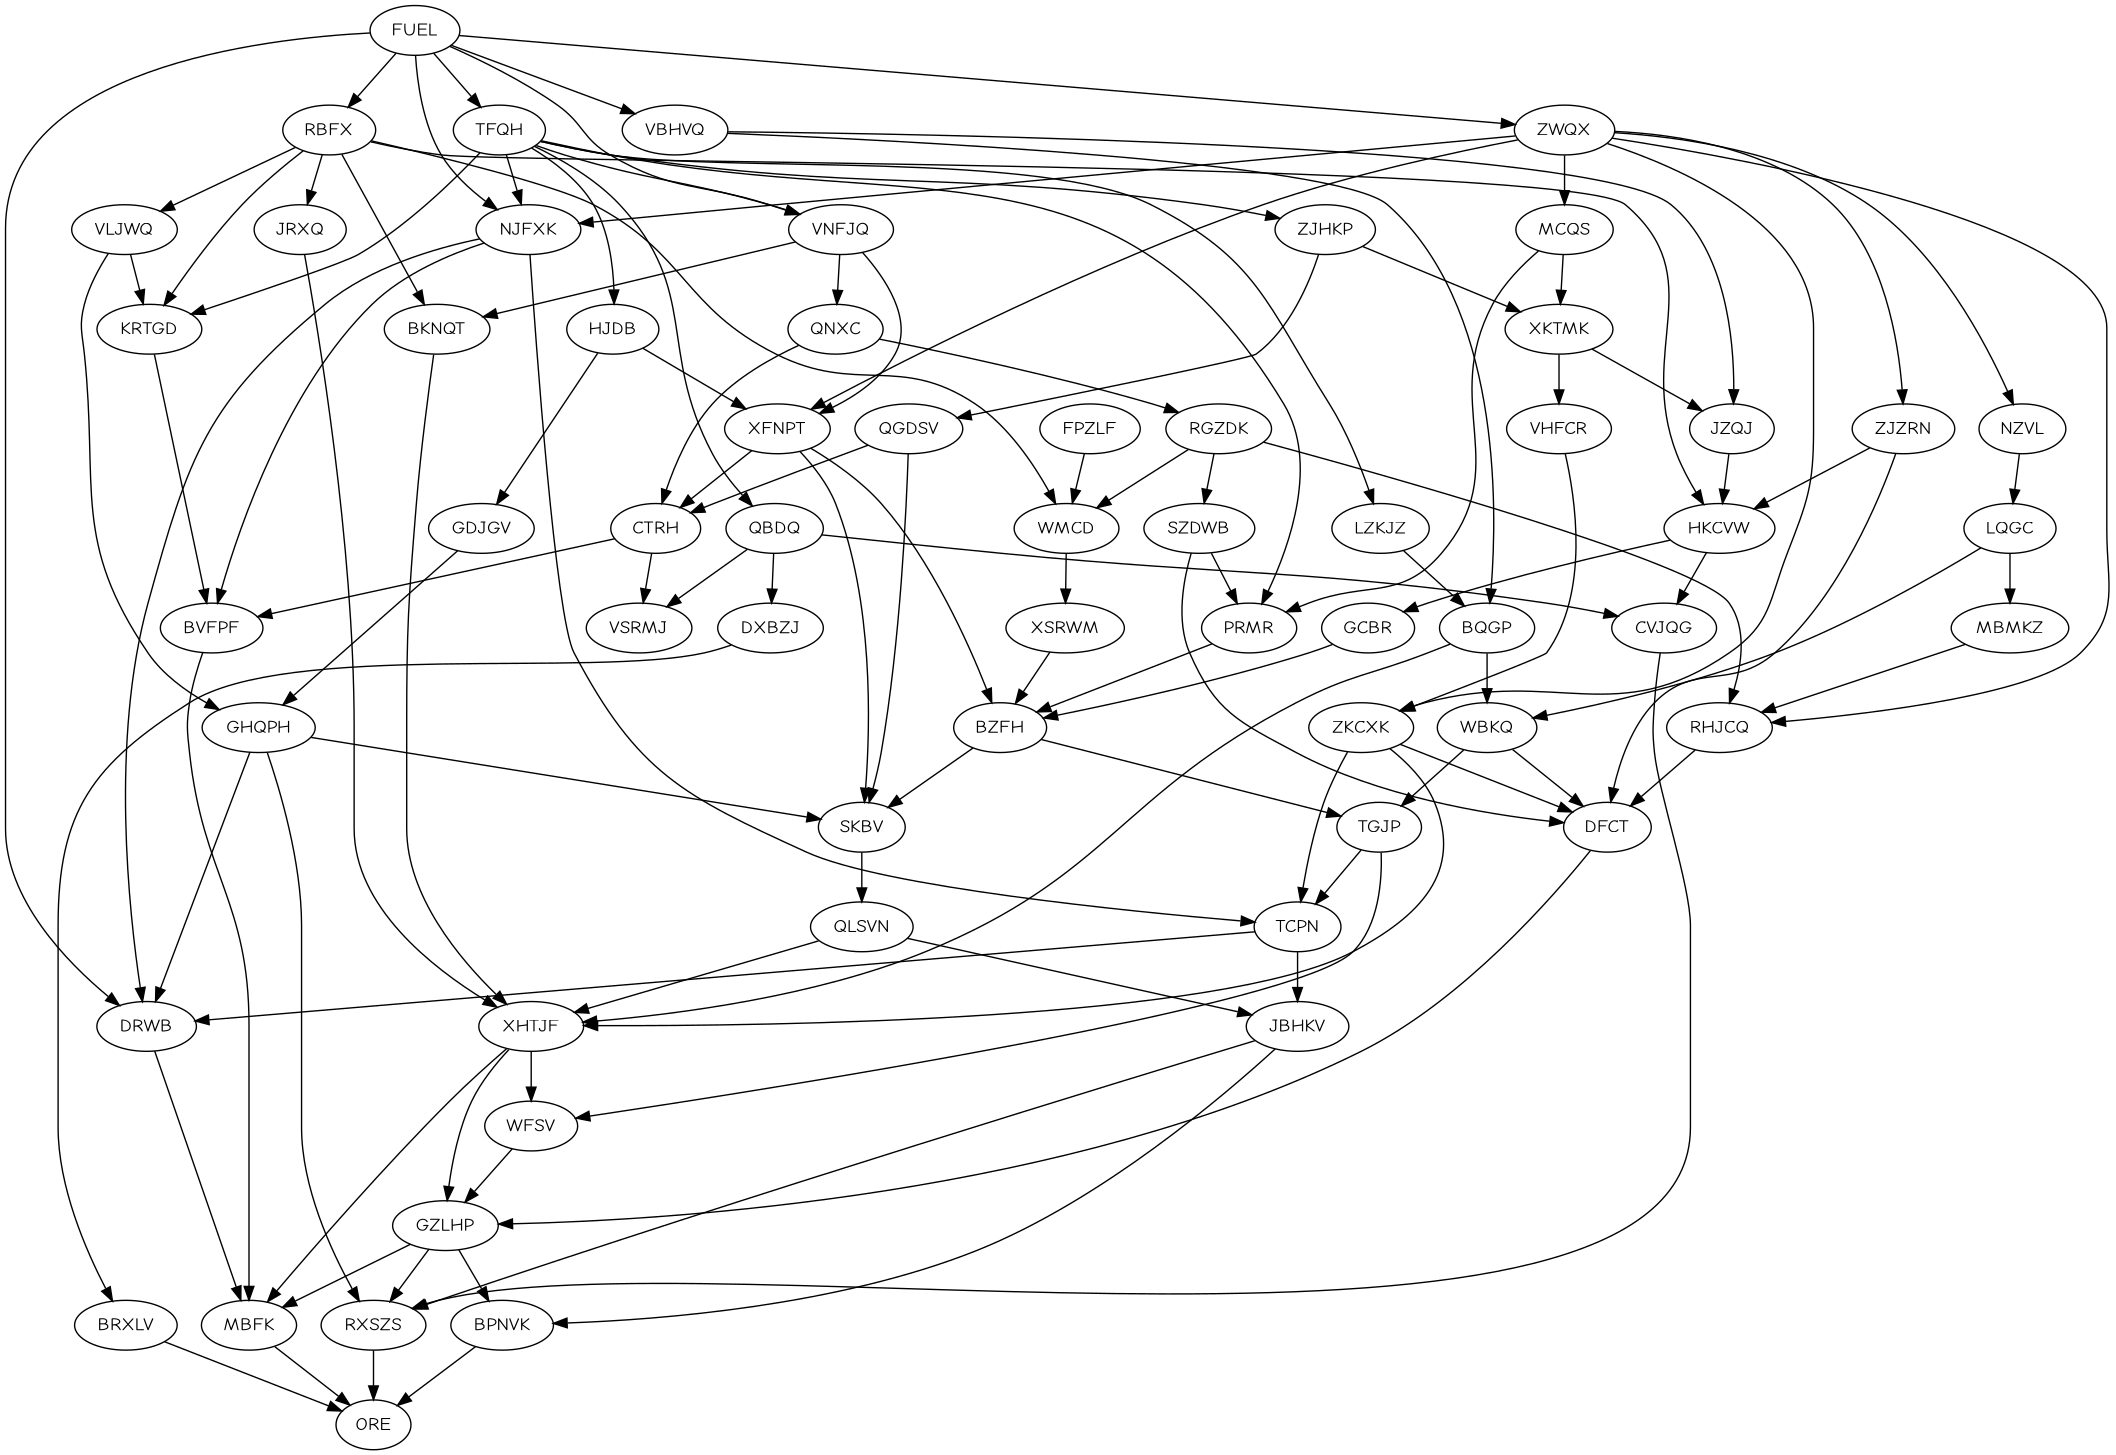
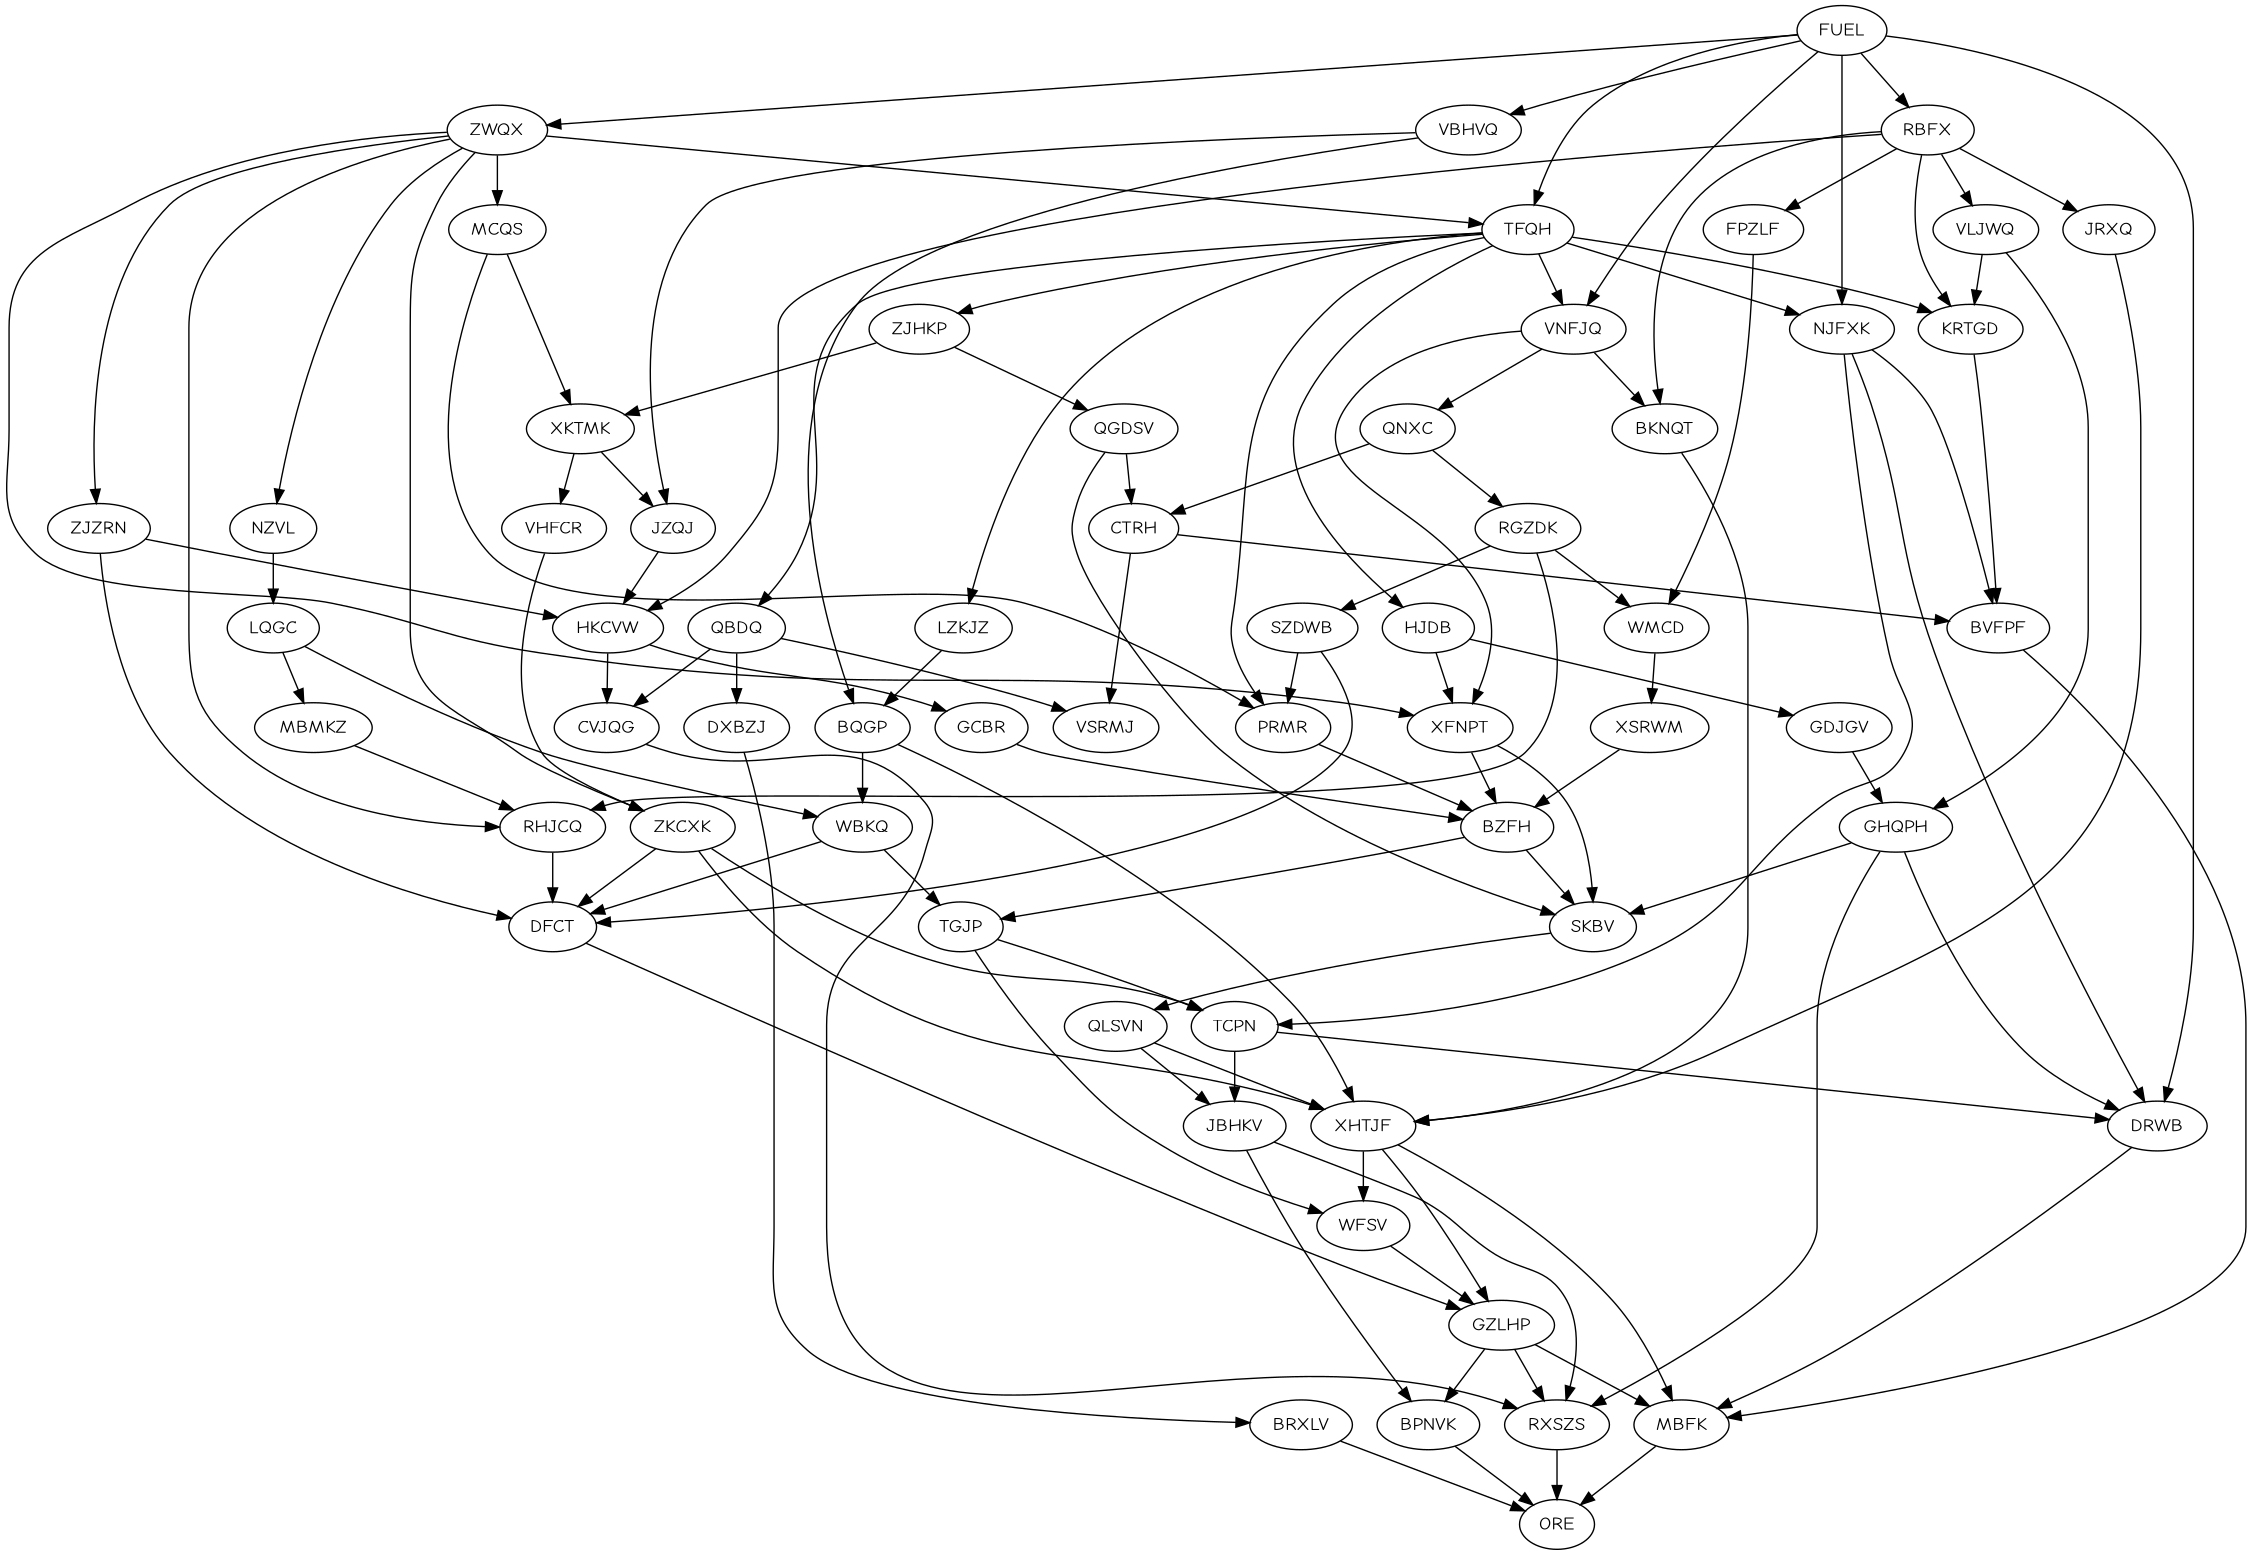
  strict digraph {
    fontname="Comic Neue"
    node [fontname="Comic Neue"]
    edge [fontname="Comic Neue" weight=1]
    QLSVN
    JBHKV
    XHTJF
    BPNVK
    RXSZS
    GZLHP
    MBFK
    WFSV
    ORE
    PRMR
    BZFH
    SKBV
    TGJP
    VNFJQ
    QNXC
    BKNQT
    XFNPT
    RGZDK
    CTRH
    GHQPH
    DRWB
    VHFCR
    ZKCXK
    DFCT
    TCPN
    BRXLV
    GDJGV
    XSRWM
    RBFX
    KRTGD
    FPZLF
    JRXQ
    VLJWQ
    HKCVW
    BVFPF
    WMCD
    CVJQG
    GCBR
    NJFXK
    MBMKZ
    RHJCQ
    JZQJ
    HJDB
    SZDWB
    QBDQ
    VSRMJ
    DXBZJ
    FUEL
    VBHVQ
    ZWQX
    TFQH
    BQGP
    ZJZRN
    NZVL
    MCQS
    ZJHKP
    LZKJZ
    QGDSV
    LQGC
    WBKQ
    XKTMK
    QLSVN -> JBHKV
    QLSVN -> XHTJF [weight=2]
    JBHKV -> BPNVK
    JBHKV -> RXSZS
    XHTJF -> GZLHP [weight=7]
    XHTJF -> MBFK [weight=4]
    XHTJF -> WFSV [weight=5]
    BPNVK -> ORE [weight=104]
    RXSZS -> ORE [weight=192]
    GZLHP -> BPNVK
    GZLHP -> RXSZS [weight=2]
    GZLHP -> MBFK [weight=10]
    MBFK -> ORE [weight=132]
    WFSV -> GZLHP [weight=5]
    PRMR -> BZFH [weight=2]
    BZFH -> SKBV [weight=6]
    BZFH -> TGJP
    SKBV -> QLSVN [weight=3]
    TGJP -> WFSV
    TGJP -> TCPN [weight=2]
    VNFJQ -> QNXC
    VNFJQ -> BKNQT [weight=7]
    VNFJQ -> XFNPT
    QNXC -> RGZDK
    QNXC -> CTRH [weight=10]
    BKNQT -> XHTJF [weight=10]
    XFNPT -> BZFH [weight=12]
    XFNPT -> SKBV [weight=14]
-   XFNPT -> CTRH
    RGZDK -> WMCD
    RGZDK -> RHJCQ [weight=4]
    RGZDK -> SZDWB [weight=4]
    CTRH -> BVFPF
    CTRH -> VSRMJ [weight=8]
    GHQPH -> RXSZS [weight=12]
    GHQPH -> SKBV [weight=15]
    GHQPH -> DRWB [weight=8]
    DRWB -> MBFK [weight=3]
    VHFCR -> ZKCXK [weight=7]
    ZKCXK -> XHTJF [weight=7]
    ZKCXK -> DFCT [weight=3]
    ZKCXK -> TCPN [weight=8]
    DFCT -> GZLHP
    TCPN -> JBHKV [weight=16]
    TCPN -> DRWB [weight=10]
    BRXLV -> ORE [weight=117]
    GDJGV -> GHQPH
    XSRWM -> BZFH [weight=13]
    RBFX -> BKNQT [weight=6]
    RBFX -> KRTGD [weight=18]
-   RBFX -> WMCD [weight=7]
+   RBFX -> FPZLF [weight=7]
    RBFX -> JRXQ [weight=26]
    RBFX -> VLJWQ [weight=6]
    RBFX -> HKCVW [weight=6]
    KRTGD -> BVFPF
    FPZLF -> WMCD
    JRXQ -> XHTJF
    VLJWQ -> GHQPH [weight=5]
    VLJWQ -> KRTGD [weight=13]
    HKCVW -> CVJQG [weight=17]
    HKCVW -> GCBR [weight=4]
    BVFPF -> MBFK [weight=3]
    WMCD -> XSRWM
    CVJQG -> RXSZS
    GCBR -> BZFH
    NJFXK -> DRWB [weight=3]
    NJFXK -> TCPN [weight=4]
    NJFXK -> BVFPF [weight=7]
    MBMKZ -> RHJCQ [weight=9]
    RHJCQ -> DFCT [weight=35]
    JZQJ -> HKCVW [weight=12]
    HJDB -> XFNPT [weight=7]
    HJDB -> GDJGV
    SZDWB -> PRMR
    SZDWB -> DFCT [weight=6]
    QBDQ -> CVJQG [weight=13]
    QBDQ -> VSRMJ [weight=8]
    QBDQ -> DXBZJ [weight=8]
    DXBZJ -> BRXLV [weight=2]
    FUEL -> VNFJQ [weight=24]
    FUEL -> DRWB [weight=26]
    FUEL -> RBFX [weight=39]
    FUEL -> NJFXK [weight=21]
    FUEL -> VBHVQ [weight=7]
    FUEL -> ZWQX
    FUEL -> TFQH [weight=42]
    VBHVQ -> JZQJ [weight=2]
    VBHVQ -> BQGP
    ZWQX -> XFNPT
    ZWQX -> ZKCXK [weight=8]
-   ZWQX -> NJFXK
+   ZWQX -> TFQH
    ZWQX -> RHJCQ [weight=7]
    ZWQX -> ZJZRN
    ZWQX -> NZVL [weight=4]
    ZWQX -> MCQS [weight=32]
    TFQH -> PRMR
    TFQH -> VNFJQ
    TFQH -> KRTGD [weight=4]
    TFQH -> NJFXK
    TFQH -> HJDB
    TFQH -> QBDQ [weight=6]
    TFQH -> ZJHKP
    TFQH -> LZKJZ
    BQGP -> XHTJF [weight=14]
    BQGP -> WBKQ [weight=26]
    ZJZRN -> DFCT [weight=2]
    ZJZRN -> HKCVW
    NZVL -> LQGC [weight=6]
    MCQS -> PRMR
    MCQS -> XKTMK [weight=3]
    ZJHKP -> QGDSV [weight=4]
    ZJHKP -> XKTMK [weight=3]
    LZKJZ -> BQGP [weight=2]
    QGDSV -> SKBV
    QGDSV -> CTRH [weight=7]
    LQGC -> MBMKZ [weight=7]
    LQGC -> WBKQ [weight=5]
    WBKQ -> TGJP [weight=17]
    WBKQ -> DFCT [weight=22]
    XKTMK -> VHFCR [weight=10]
    XKTMK -> JZQJ [weight=13]
  }
